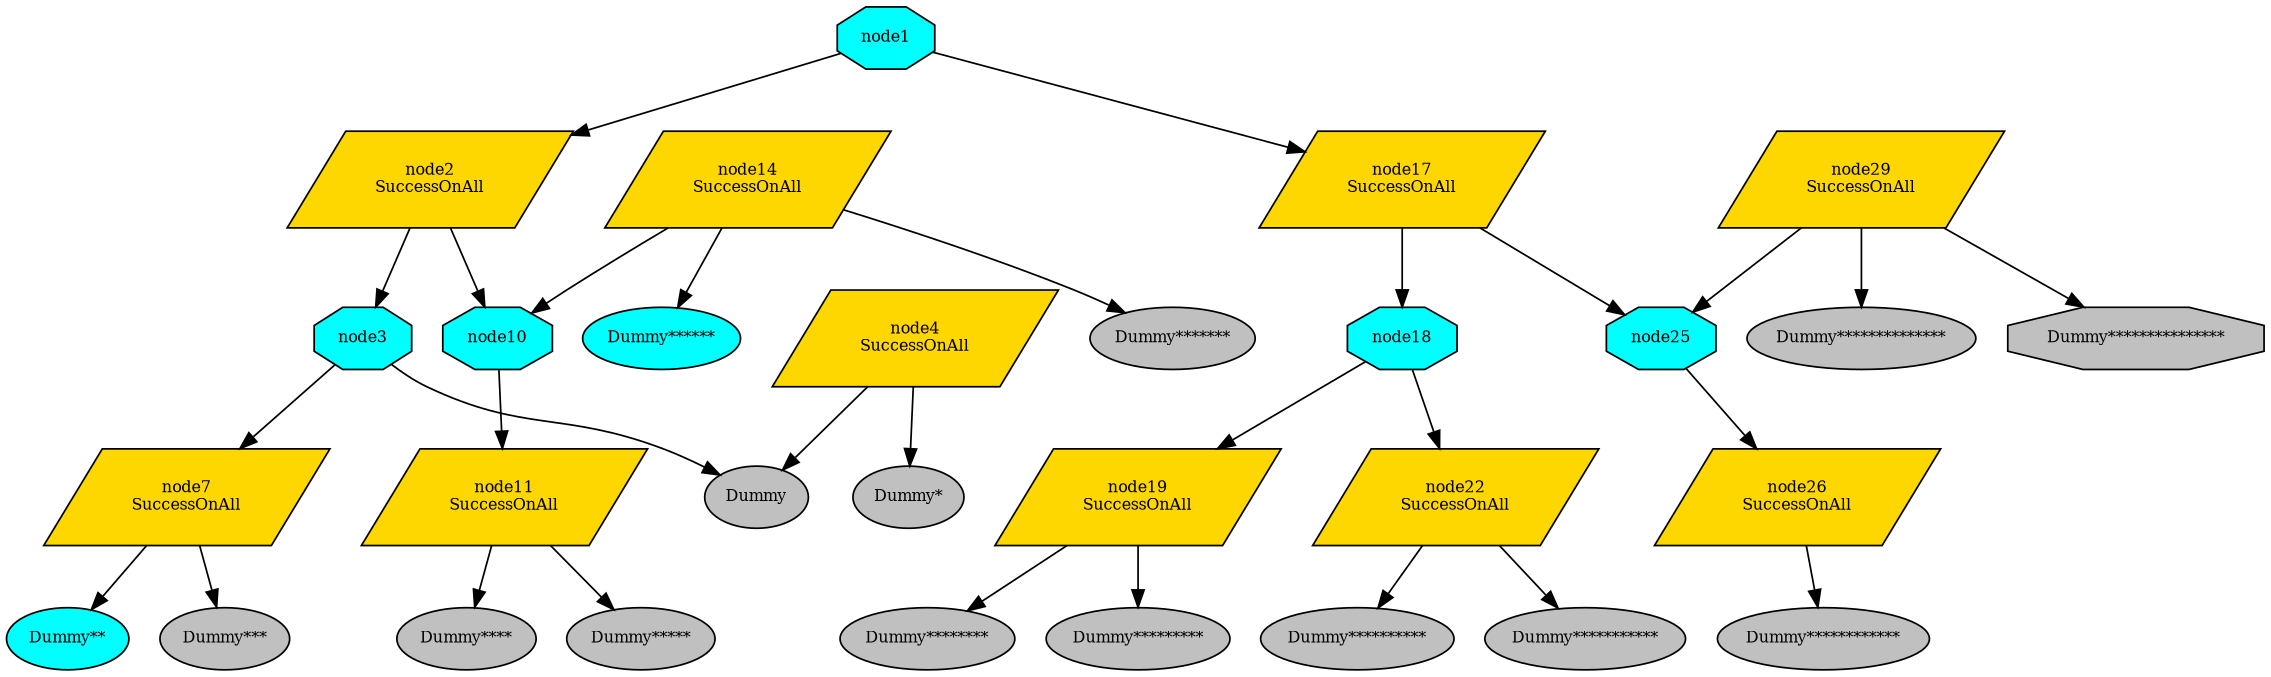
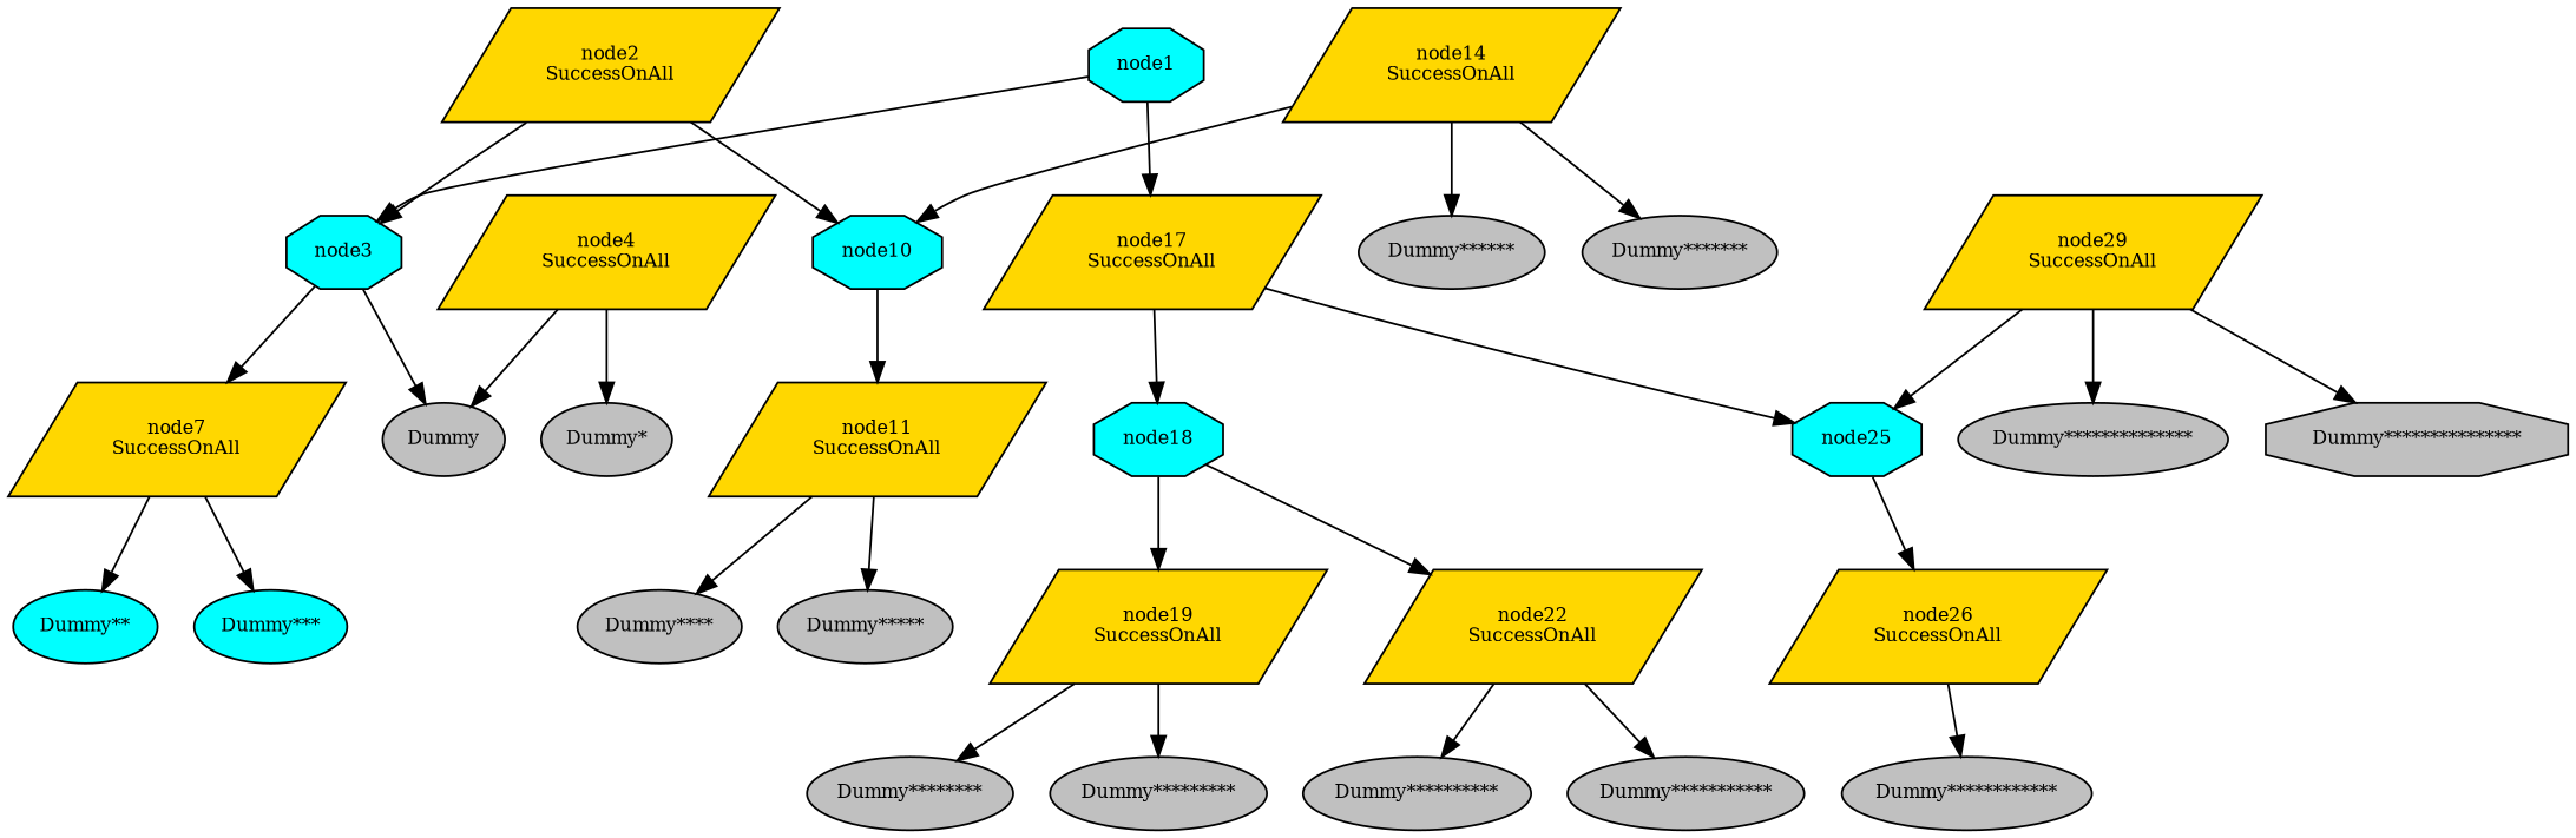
  digraph {
    fontname="times-roman"
    ordering=out
    node [fillcolor=gray fontcolor=black fontname="times-roman" fontsize=9 shape=ellipse style=filled]
    edge [fontname="times-roman"]
    n1 [fillcolor=cyan label=node1 shape=octagon]
    n2 [fillcolor=gold label="node2\nSuccessOnAll" shape=parallelogram]
    n3 [fillcolor=gold label="node17\nSuccessOnAll" shape=parallelogram]
    n4 [fillcolor=cyan label=node3 shape=octagon]
    n5 [fillcolor=cyan label=node10 shape=octagon]
    n6 [fillcolor=cyan label=node18 shape=octagon]
    n7 [fillcolor=cyan label=node25 shape=octagon]
    n8 [fillcolor=gold label="node7\nSuccessOnAll" shape=parallelogram]
    n9 [label=Dummy]
    n10 [fillcolor=gold label="node11\nSuccessOnAll" shape=parallelogram]
    n11 [fillcolor=gold label="node4\nSuccessOnAll" shape=parallelogram]
    n12 [label="Dummy*"]
    n13 [fillcolor=cyan label="Dummy**"]
-   n14 [label="Dummy***"]
+   n14 [fillcolor=cyan label="Dummy***"]
    n15 [label="Dummy****"]
    n16 [label="Dummy*****"]
    n17 [fillcolor=gold label="node14\nSuccessOnAll" shape=parallelogram]
-   n18 [fillcolor=cyan label="Dummy******"]
+   n18 [label="Dummy******"]
    n19 [label="Dummy*******"]
    n20 [fillcolor=gold label="node19\nSuccessOnAll" shape=parallelogram]
    n21 [fillcolor=gold label="node22\nSuccessOnAll" shape=parallelogram]
    n22 [fillcolor=gold label="node26\nSuccessOnAll" shape=parallelogram]
    n23 [label="Dummy********"]
    n24 [label="Dummy*********"]
    n25 [label="Dummy**********"]
    n26 [label="Dummy***********"]
    n27 [label="Dummy************"]
    n28 [fillcolor=gold label="node29\nSuccessOnAll" shape=parallelogram]
    n29 [label="Dummy**************"]
    n30 [label="Dummy***************" shape=octagon]
-   n1 -> n2
+   n1 -> n4
    n1 -> n3
    n2 -> n4
    n2 -> n5
    n3 -> n6
    n3 -> n7
    n4 -> n8
    n4 -> n9
    n5 -> n10
    n6 -> n20
    n6 -> n21
    n7 -> n22
    n8 -> n13
    n8 -> n14
    n10 -> n15
    n10 -> n16
    n11 -> n9
    n11 -> n12
    n17 -> n5
    n17 -> n18
    n17 -> n19
    n20 -> n23
    n20 -> n24
    n21 -> n25
    n21 -> n26
    n22 -> n27
    n28 -> n7
    n28 -> n29
    n28 -> n30
  }
